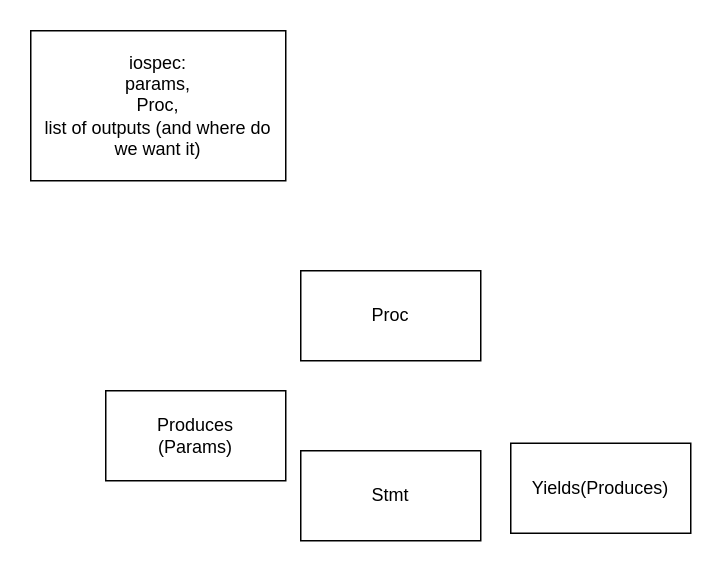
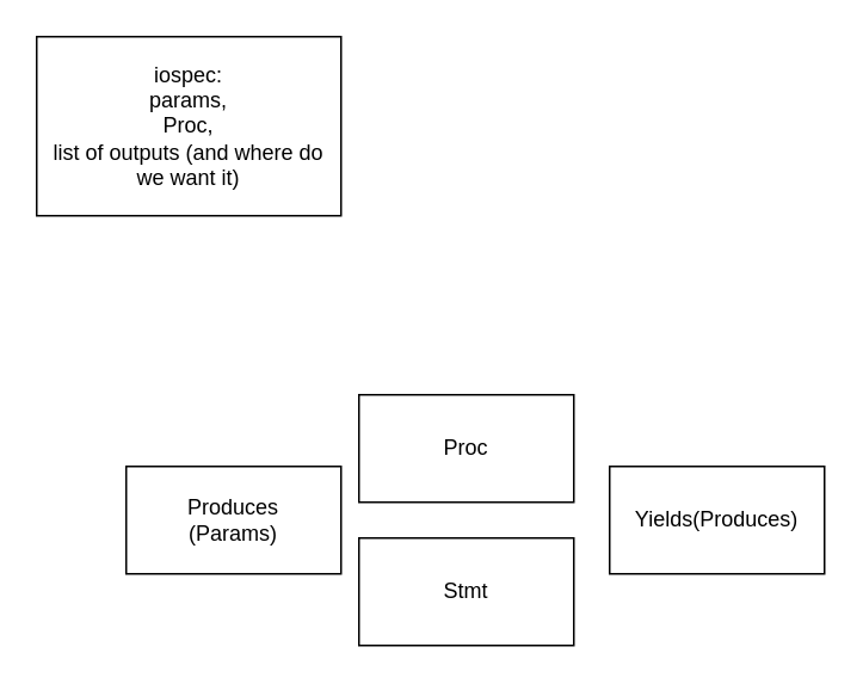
  <mxCell id="0" />
  <mxCell id="1" parent="0" />
  <mxCell id="2" value="Stmt" style="rounded=0;whiteSpace=wrap;html=1;" vertex="1" parent="1"><mxGeometry x="200" y="300" width="120" height="60" as="geometry" /></mxCell>
- <mxCell id="3" value="Proc" style="rounded=0;whiteSpace=wrap;html=1;" vertex="1" parent="1"><mxGeometry x="200" y="180" width="120" height="60" as="geometry" /></mxCell>
+ <mxCell id="3" value="Proc" style="rounded=0;whiteSpace=wrap;html=1;" vertex="1" parent="1"><mxGeometry x="200" y="220" width="120" height="60" as="geometry" /></mxCell>
  <mxCell id="4" value="Produces&lt;br&gt;(Params)" style="rounded=0;whiteSpace=wrap;html=1;" vertex="1" parent="1"><mxGeometry x="70" y="260" width="120" height="60" as="geometry" /></mxCell>
- <mxCell id="5" value="Yields(Produces)" style="rounded=0;whiteSpace=wrap;html=1;" vertex="1" parent="1"><mxGeometry x="340" y="295" width="120" height="60" as="geometry" /></mxCell>
+ <mxCell id="5" value="Yields(Produces)" style="rounded=0;whiteSpace=wrap;html=1;" vertex="1" parent="1"><mxGeometry x="340" y="260" width="120" height="60" as="geometry" /></mxCell>
  <mxCell id="6" value="iospec:&lt;br&gt;params,&lt;br&gt;Proc,&lt;br&gt;list of outputs (and where do we want it)" style="rounded=0;whiteSpace=wrap;html=1;" vertex="1" parent="1"><mxGeometry x="20" y="20" width="170" height="100" as="geometry" /></mxCell>
